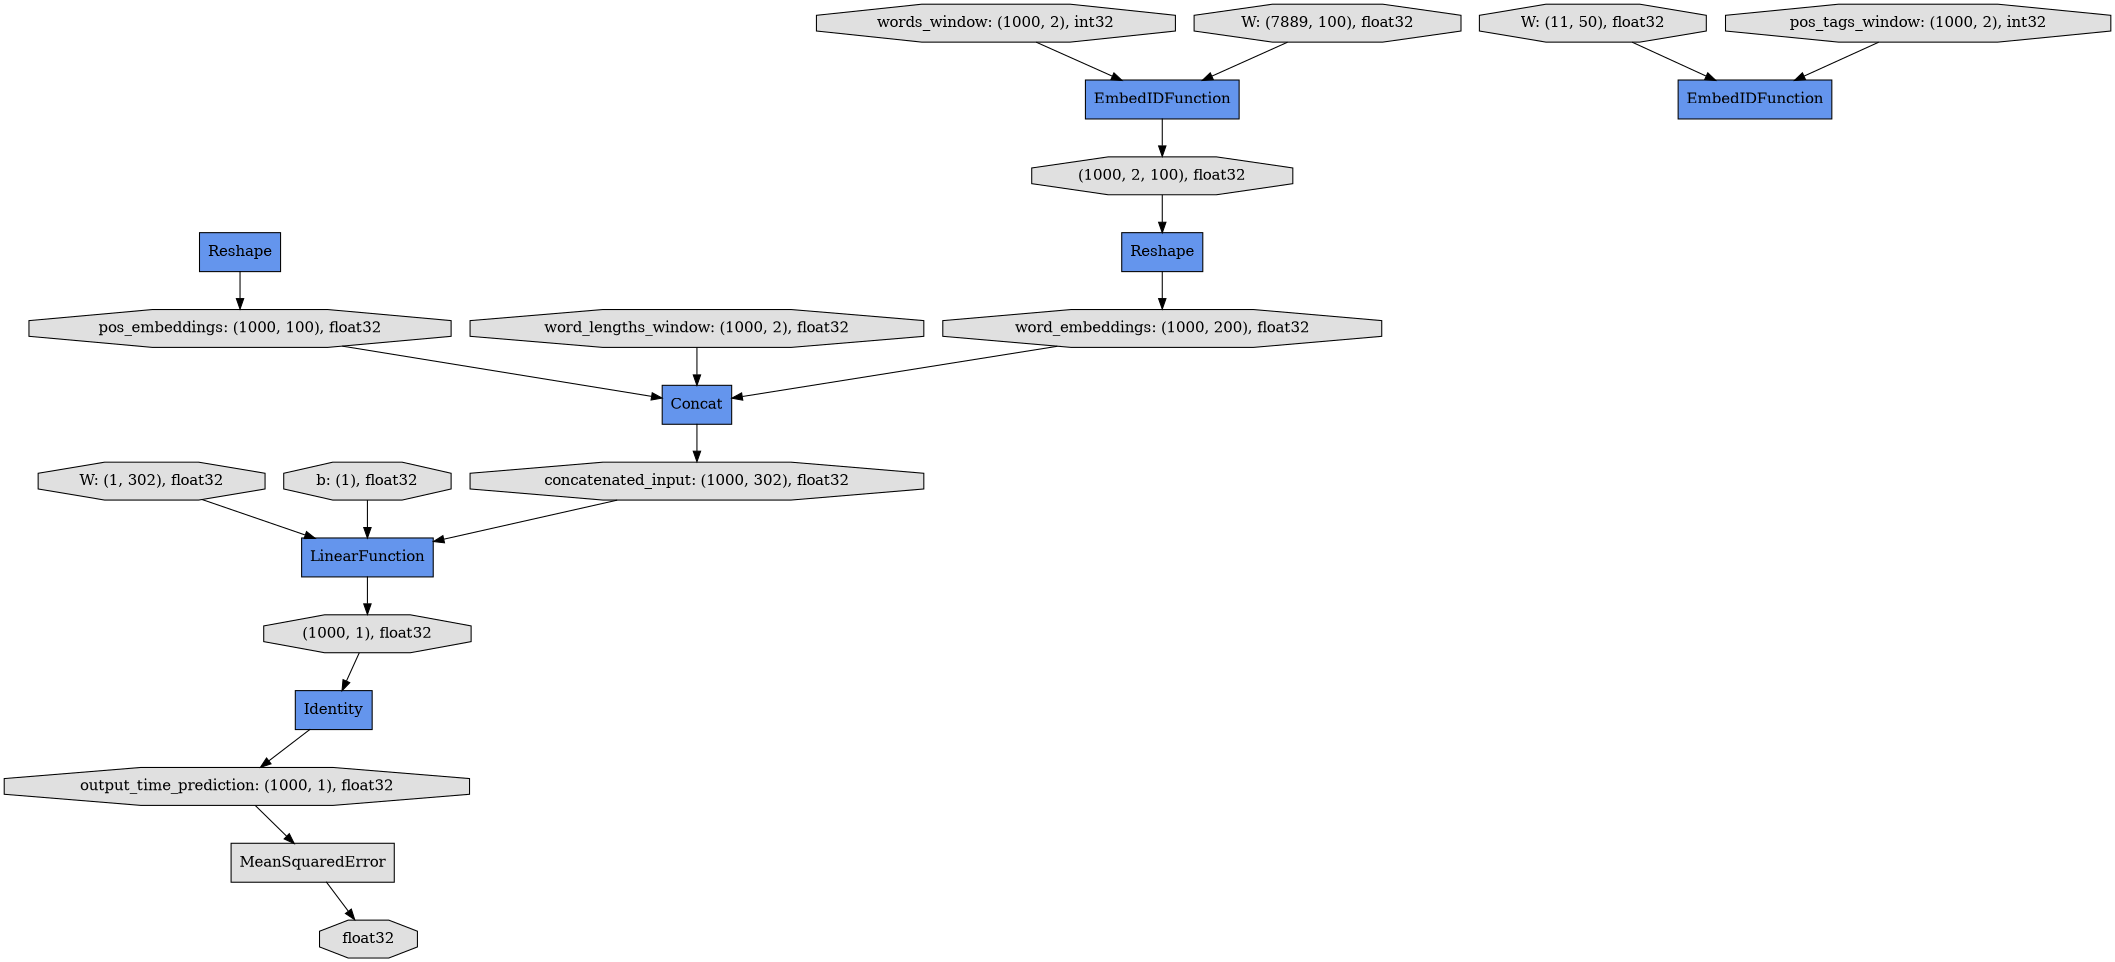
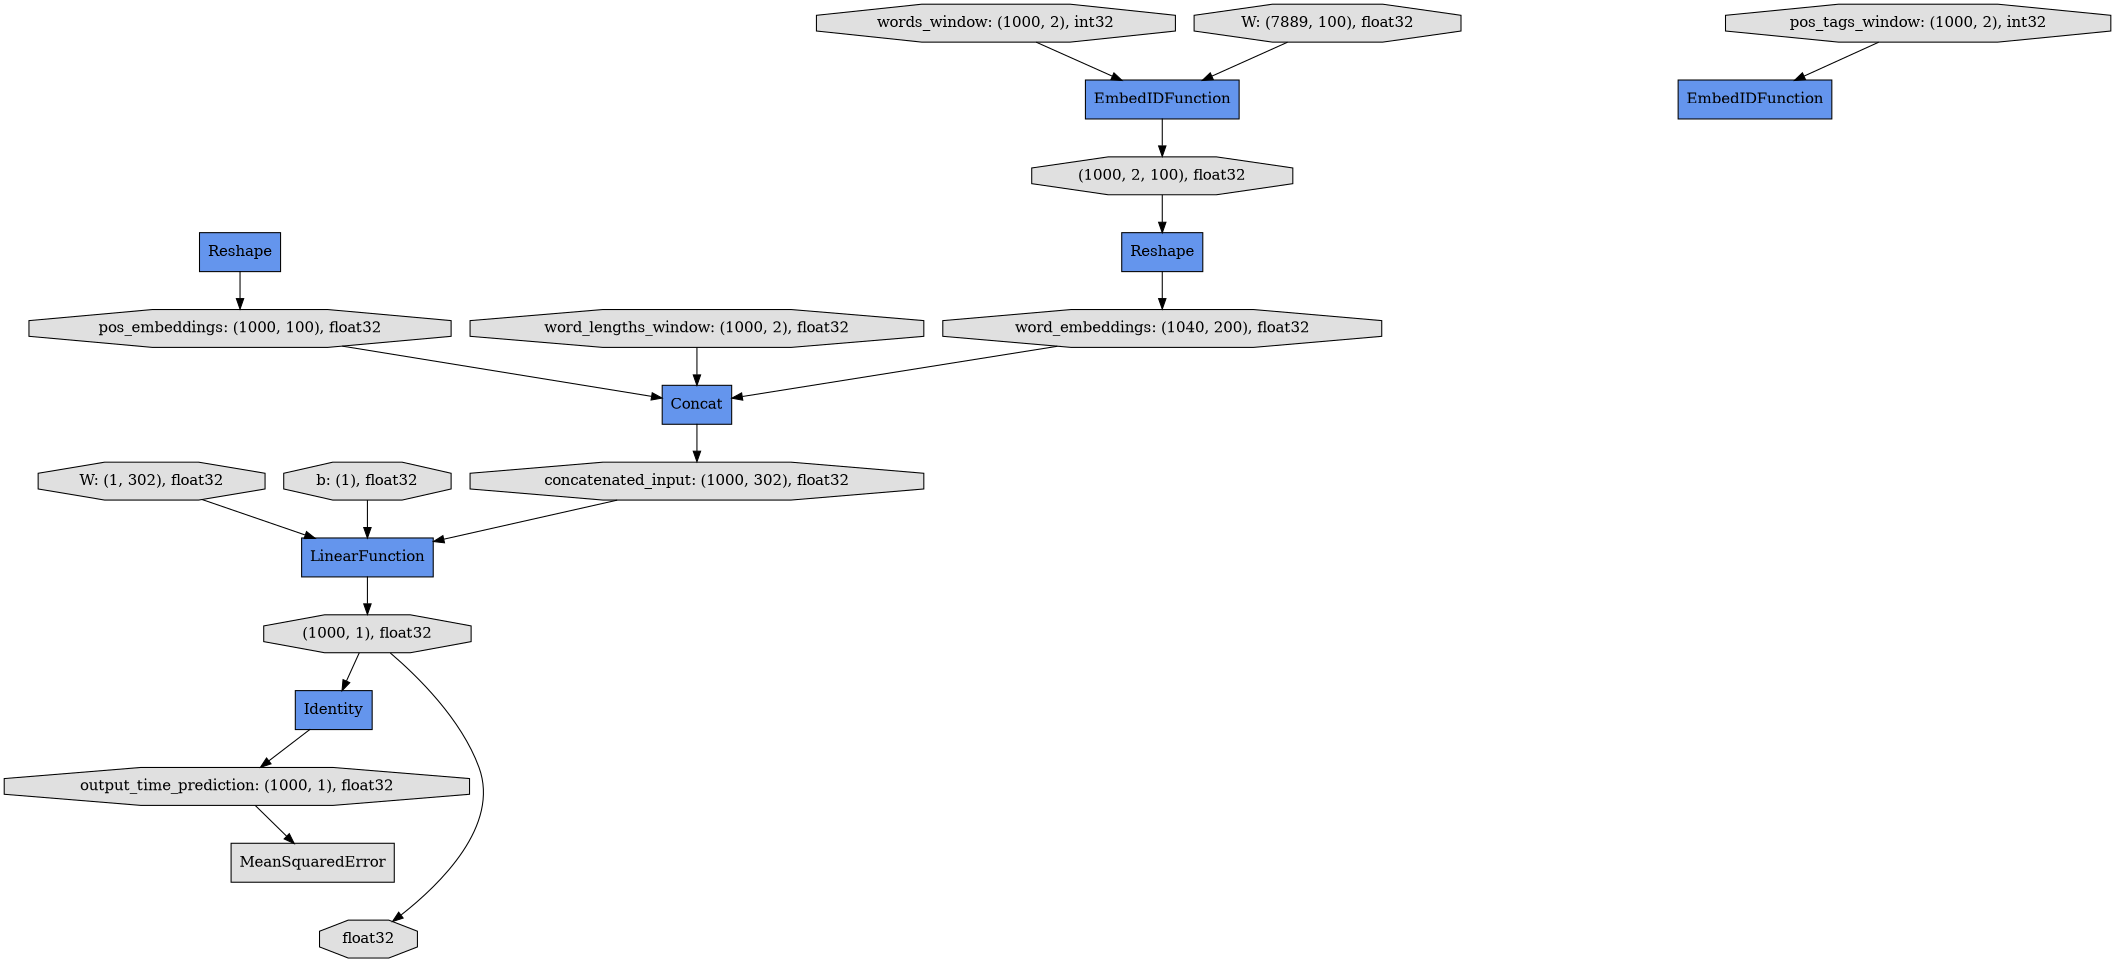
  digraph {
    rankdir=TB
    node [fillcolor="#E0E0E0" shape=octagon style=filled]
-   n1 [label="word_embeddings: (1000, 200), float32"]
+   n1 [label="word_embeddings: (1040, 200), float32"]
    n2 [fillcolor="#6495ED" label=Concat shape=record]
    n3 [label="concatenated_input: (1000, 302), float32"]
    n4 [fillcolor="#6495ED" label=Identity shape=record]
    n5 [label="output_time_prediction: (1000, 1), float32"]
    n6 [label=MeanSquaredError shape=record]
    n7 [label="words_window: (1000, 2), int32"]
    n8 [fillcolor="#6495ED" label=EmbedIDFunction shape=record]
    n9 [label="(1000, 2, 100), float32"]
    n10 [label="W: (7889, 100), float32"]
    n11 [fillcolor="#6495ED" label=LinearFunction shape=record]
    n12 [label="(1000, 1), float32"]
    n13 [label="pos_embeddings: (1000, 100), float32"]
    n14 [label="word_lengths_window: (1000, 2), float32"]
    n15 [fillcolor="#6495ED" label=EmbedIDFunction shape=record]
    n16 [label=float32]
    n17 [label="W: (1, 302), float32"]
    n18 [fillcolor="#6495ED" label=Reshape shape=record]
    n19 [fillcolor="#6495ED" label=Reshape shape=record]
    n20 [label="b: (1), float32"]
-   n21 [label="W: (11, 50), float32"]
    n22 [label="pos_tags_window: (1000, 2), int32"]
    n1 -> n2
    n2 -> n3
    n3 -> n11
    n4 -> n5
    n5 -> n6
-   n6 -> n16
+   n12 -> n16
    n7 -> n8
    n8 -> n9
    n9 -> n19
    n10 -> n8
    n11 -> n12
    n12 -> n4
    n13 -> n2
    n14 -> n2
    n17 -> n11
    n18 -> n13
    n19 -> n1
    n20 -> n11
-   n21 -> n15
    n22 -> n15
  }
